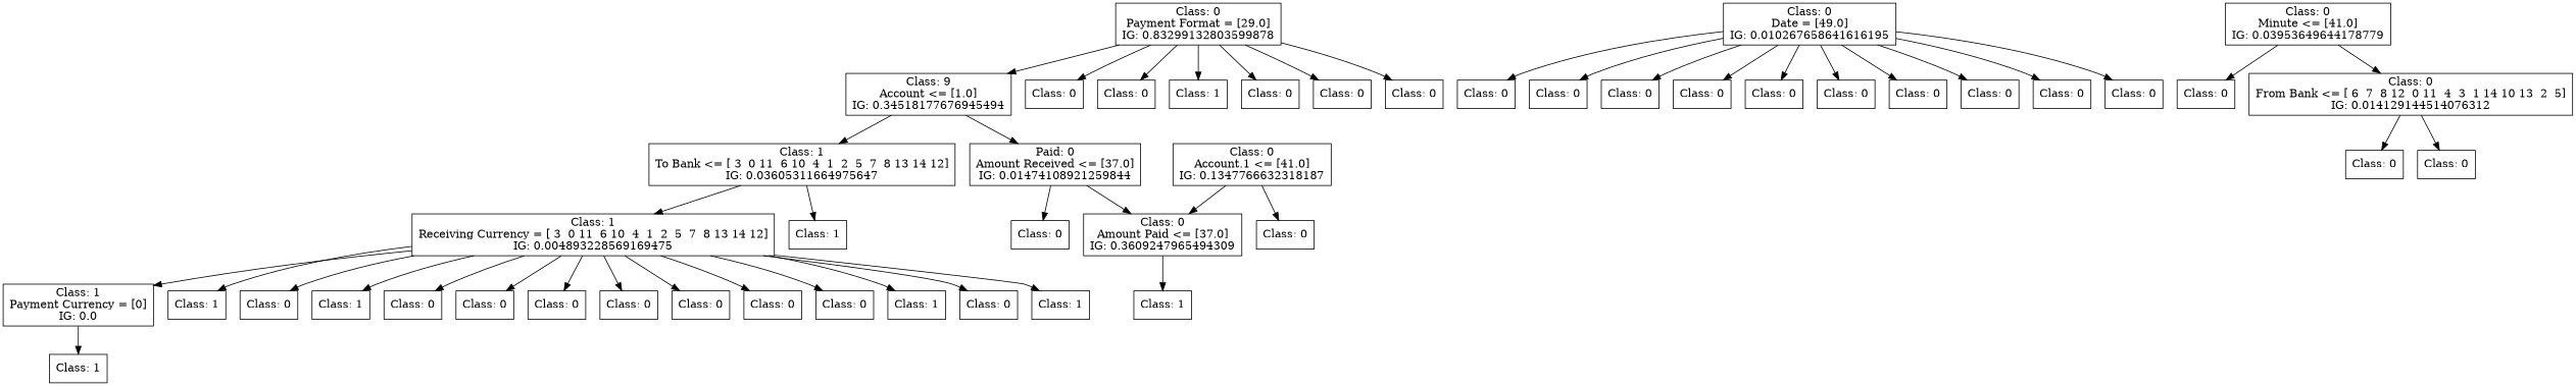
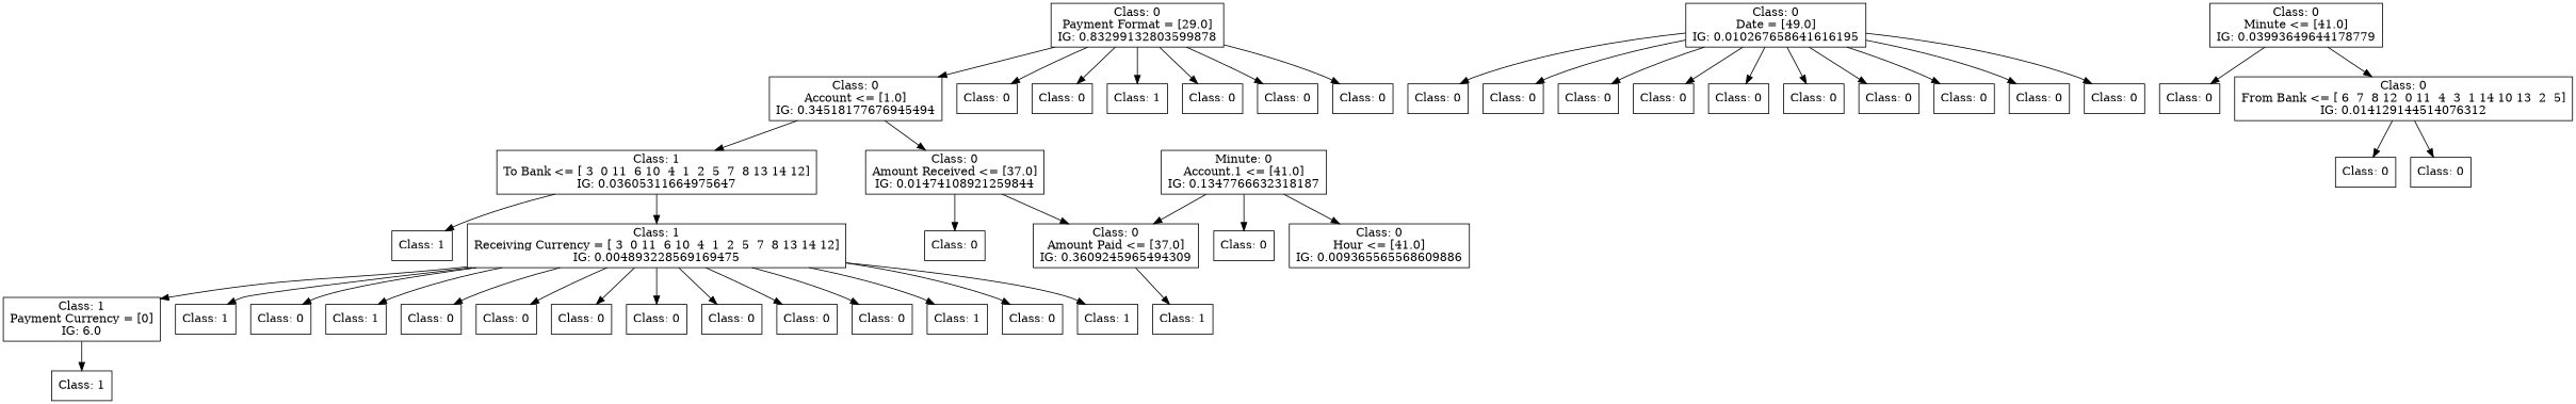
  digraph {
    rankdir=TD
    node [shape=box]
    n1 [label="Class: 0\nPayment Format = [29.0]\nIG: 0.83299132803599878"]
-   n2 [label="Class: 9\nAccount <= [1.0]\nIG: 0.34518177676945494"]
+   n2 [label="Class: 0\nAccount <= [1.0]\nIG: 0.34518177676945494"]
    n3 [label="Class: 0\n"]
    n4 [label="Class: 0\n"]
    n5 [label="Class: 1\n"]
    n6 [label="Class: 0\n"]
    n7 [label="Class: 0\n"]
    n8 [label="Class: 0\n"]
-   n9 [label="Paid: 0\nAmount Received <= [37.0]\nIG: 0.01474108921259844"]
+   n9 [label="Class: 0\nAmount Received <= [37.0]\nIG: 0.01474108921259844"]
    n10 [label="Class: 1\nTo Bank <= [ 3  0 11  6 10  4  1  2  5  7  8 13 14 12]\nIG: 0.03605311664975647"]
-   n11 [label="Class: 0\nAmount Paid <= [37.0]\nIG: 0.3609247965494309"]
+   n11 [label="Class: 0\nAmount Paid <= [37.0]\nIG: 0.3609245965494309"]
    n12 [label="Class: 0\n"]
    n13 [label="Class: 1\n"]
    n14 [label="Class: 1\nReceiving Currency = [ 3  0 11  6 10  4  1  2  5  7  8 13 14 12]\nIG: 0.004893228569169475"]
    n15 [label="Class: 1\n"]
-   n16 [label="Class: 0\nAccount.1 <= [41.0]\nIG: 0.1347766632318187"]
+   n16 [label="Minute: 0\nAccount.1 <= [41.0]\nIG: 0.1347766632318187"]
    n17 [label="Class: 0\n"]
+   n18 [label="Class: 0\nHour <= [41.0]\nIG: 0.009365565568609886"]
    n19 [label="Class: 0\nDate = [49.0]\nIG: 0.010267658641616195"]
    n20 [label="Class: 0\n"]
    n21 [label="Class: 0\n"]
    n22 [label="Class: 0\n"]
    n23 [label="Class: 0\n"]
    n24 [label="Class: 0\n"]
    n25 [label="Class: 0\n"]
    n26 [label="Class: 0\n"]
    n27 [label="Class: 0\n"]
    n28 [label="Class: 0\n"]
    n29 [label="Class: 0\n"]
-   n30 [label="Class: 0\nMinute <= [41.0]\nIG: 0.03953649644178779"]
+   n30 [label="Class: 0\nMinute <= [41.0]\nIG: 0.03993649644178779"]
    n31 [label="Class: 0\n"]
    n32 [label="Class: 0\nFrom Bank <= [ 6  7  8 12  0 11  4  3  1 14 10 13  2  5]\nIG: 0.014129144514076312"]
    n33 [label="Class: 0\n"]
    n34 [label="Class: 0\n"]
-   n35 [label="Class: 1\nPayment Currency = [0]\nIG: 0.0"]
+   n35 [label="Class: 1\nPayment Currency = [0]\nIG: 6.0"]
    n36 [label="Class: 1\n"]
    n37 [label="Class: 0\n"]
    n38 [label="Class: 1\n"]
    n39 [label="Class: 0\n"]
    n40 [label="Class: 0\n"]
    n41 [label="Class: 0\n"]
    n42 [label="Class: 0\n"]
    n43 [label="Class: 0\n"]
    n44 [label="Class: 0\n"]
    n45 [label="Class: 0\n"]
    n46 [label="Class: 1\n"]
    n47 [label="Class: 0\n"]
    n48 [label="Class: 1\n"]
    n49 [label="Class: 1\n"]
    n1 -> n2
    n1 -> n3
    n1 -> n4
    n1 -> n5
    n1 -> n6
    n1 -> n7
    n1 -> n8
    n2 -> n9
    n2 -> n10
    n9 -> n11
    n9 -> n12
    n10 -> n13
    n10 -> n14
    n11 -> n15
    n14 -> n35
    n14 -> n36
    n14 -> n37
    n14 -> n38
    n14 -> n39
    n14 -> n40
    n14 -> n41
    n14 -> n42
    n14 -> n43
    n14 -> n44
    n14 -> n45
    n14 -> n46
    n14 -> n47
    n14 -> n48
    n16 -> n11
    n16 -> n17
+   n16 -> n18
    n19 -> n20
    n19 -> n21
    n19 -> n22
    n19 -> n23
    n19 -> n24
    n19 -> n25
    n19 -> n26
    n19 -> n27
    n19 -> n28
    n19 -> n29
    n30 -> n31
    n30 -> n32
    n32 -> n33
    n32 -> n34
    n35 -> n49
  }
